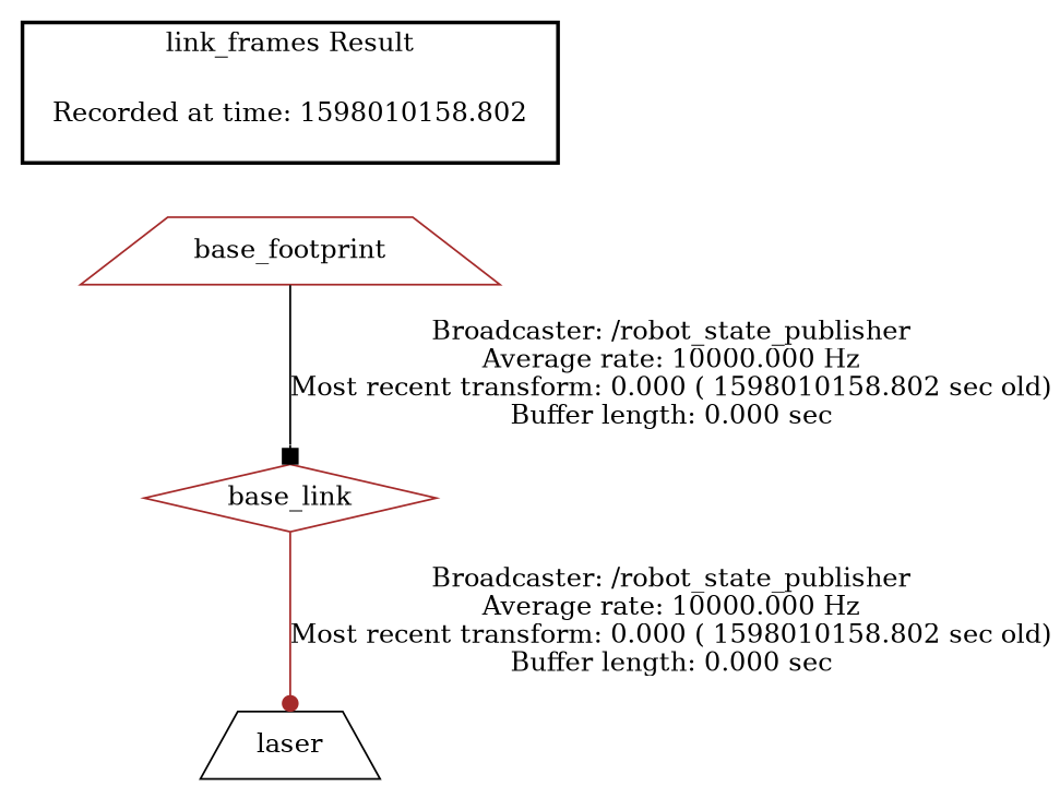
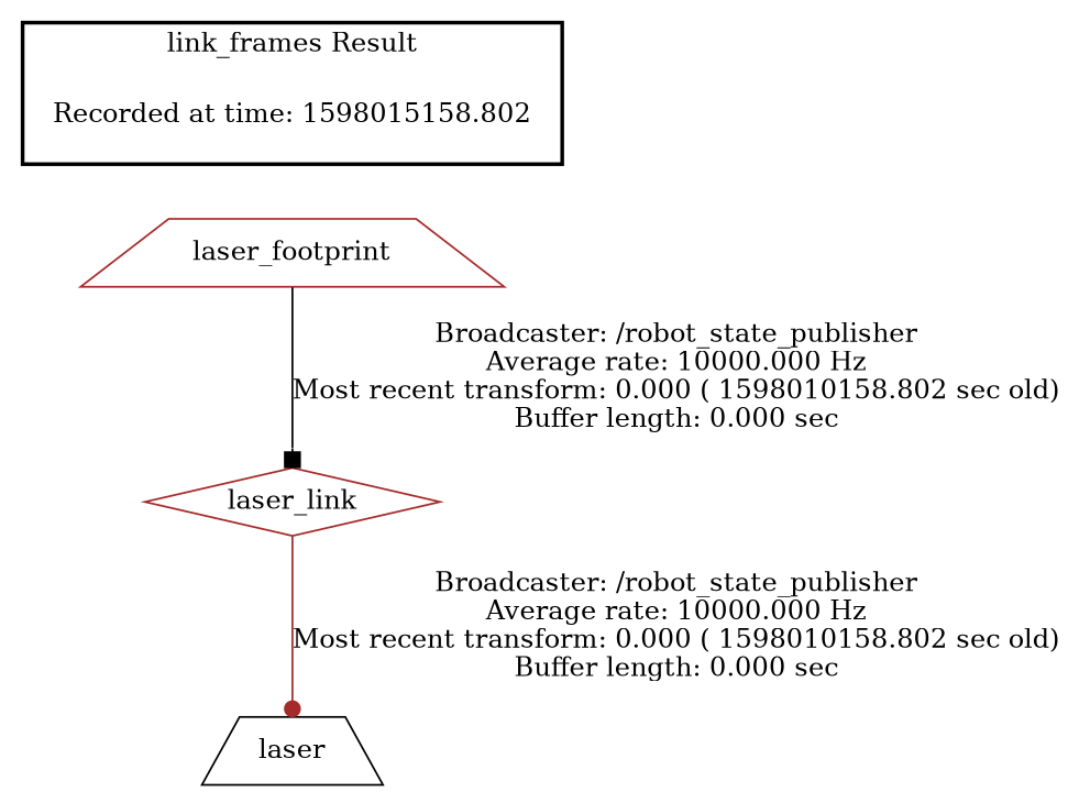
  digraph {
    node [color=brown shape=trapezium]
-   "Recorded at time: 1598010158.802" [shape=plaintext]
-   base_footprint
-   base_link [shape=diamond]
+   "Recorded at time: 1598010158.802" [shape=plaintext label="Recorded at time: 1598015158.802"]
+   base_footprint [label=laser_footprint]
+   base_link [shape=diamond label=laser_link]
    laser [color=black]
    subgraph cluster_1 {
      color=black
      label="link_frames Result"
      style=bold
      "Recorded at time: 1598010158.802"
    }
    "Recorded at time: 1598010158.802" -> base_footprint [style=invis]
    base_footprint -> base_link [arrowhead=box color=black label="Broadcaster: /robot_state_publisher\nAverage rate: 10000.000 Hz\nMost recent transform: 0.000 ( 1598010158.802 sec old)\nBuffer length: 0.000 sec\n"]
    base_link -> laser [arrowhead=dot color=brown label="Broadcaster: /robot_state_publisher\nAverage rate: 10000.000 Hz\nMost recent transform: 0.000 ( 1598010158.802 sec old)\nBuffer length: 0.000 sec\n"]
  }
